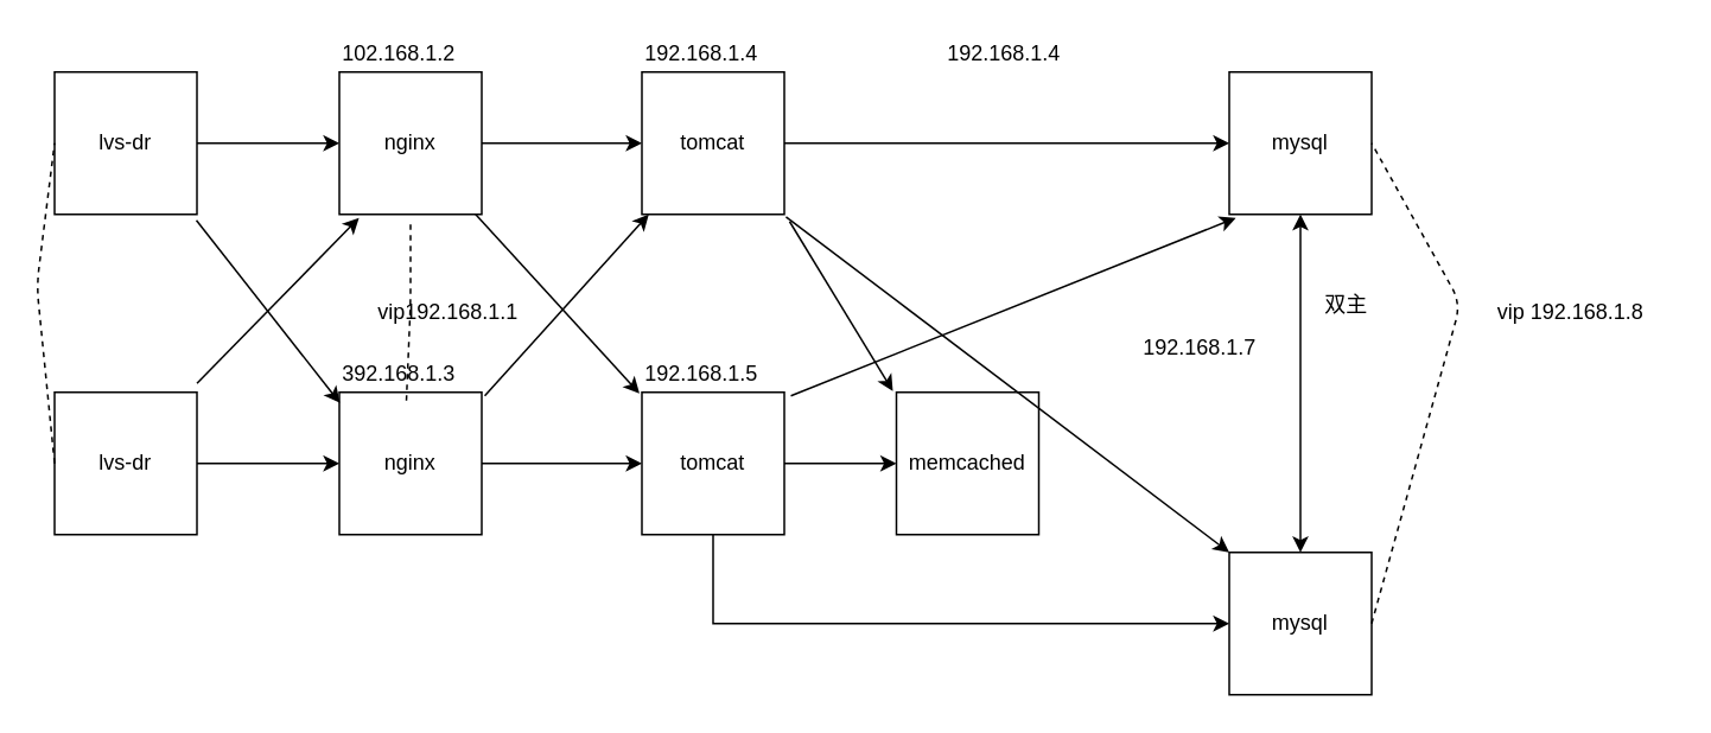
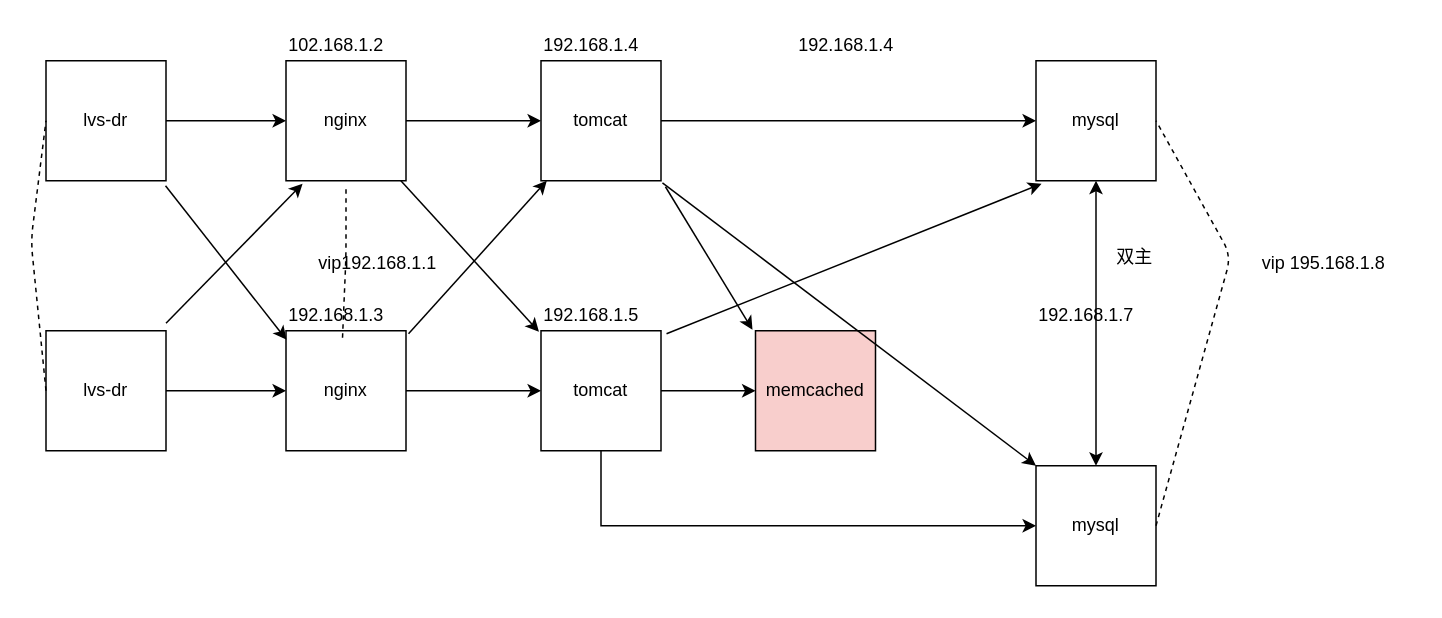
  <mxCell id="0" />
  <mxCell id="1" parent="0" />
  <mxCell id="2" style="edgeStyle=orthogonalEdgeStyle;rounded=0;orthogonalLoop=1;jettySize=auto;html=1;exitX=1;exitY=0.5;exitDx=0;exitDy=0;entryX=0.5;entryY=1;entryDx=0;entryDy=0;" parent="1" source="3" target="5" edge="1"><mxGeometry relative="1" as="geometry" /></mxCell>
  <mxCell id="3" value="nginx" style="whiteSpace=wrap;html=1;aspect=fixed;" parent="1" vertex="1"><mxGeometry x="190" y="40" width="80" height="80" as="geometry" /></mxCell>
  <mxCell id="4" style="edgeStyle=orthogonalEdgeStyle;rounded=0;orthogonalLoop=1;jettySize=auto;html=1;entryX=0;entryY=0.5;entryDx=0;entryDy=0;" edge="1" parent="1" source="5" target="7"><mxGeometry relative="1" as="geometry" /></mxCell>
  <mxCell id="5" value="tomcat" style="whiteSpace=wrap;html=1;aspect=fixed;direction=south;" parent="1" vertex="1"><mxGeometry x="360" y="40" width="80" height="80" as="geometry" /></mxCell>
- <mxCell id="6" value="memcached" style="whiteSpace=wrap;html=1;aspect=fixed;" parent="1" vertex="1"><mxGeometry x="503" y="220" width="80" height="80" as="geometry" /></mxCell>
+ <mxCell id="6" value="memcached" style="whiteSpace=wrap;html=1;aspect=fixed;fillColor=#f8cecc;" parent="1" vertex="1"><mxGeometry x="503" y="220" width="80" height="80" as="geometry" /></mxCell>
  <mxCell id="7" value="mysql" style="whiteSpace=wrap;html=1;aspect=fixed;" parent="1" vertex="1"><mxGeometry x="690" y="40" width="80" height="80" as="geometry" /></mxCell>
  <mxCell id="8" style="edgeStyle=orthogonalEdgeStyle;rounded=0;orthogonalLoop=1;jettySize=auto;html=1;exitX=1;exitY=0.5;exitDx=0;exitDy=0;" parent="1" source="9" target="12" edge="1"><mxGeometry relative="1" as="geometry" /></mxCell>
  <mxCell id="9" value="nginx" style="whiteSpace=wrap;html=1;aspect=fixed;" parent="1" vertex="1"><mxGeometry x="190" y="220" width="80" height="80" as="geometry" /></mxCell>
  <mxCell id="10" style="edgeStyle=orthogonalEdgeStyle;rounded=0;orthogonalLoop=1;jettySize=auto;html=1;entryX=0;entryY=0.5;entryDx=0;entryDy=0;" edge="1" parent="1" source="12" target="13"><mxGeometry relative="1" as="geometry"><Array as="points"><mxPoint x="400" y="350" /></Array></mxGeometry></mxCell>
  <mxCell id="11" style="edgeStyle=orthogonalEdgeStyle;rounded=0;orthogonalLoop=1;jettySize=auto;html=1;exitX=1;exitY=0.5;exitDx=0;exitDy=0;entryX=0;entryY=0.5;entryDx=0;entryDy=0;" edge="1" parent="1" source="12" target="6"><mxGeometry relative="1" as="geometry" /></mxCell>
  <mxCell id="12" value="tomcat" style="whiteSpace=wrap;html=1;aspect=fixed;" parent="1" vertex="1"><mxGeometry x="360" y="220" width="80" height="80" as="geometry" /></mxCell>
  <mxCell id="13" value="mysql" style="whiteSpace=wrap;html=1;aspect=fixed;" parent="1" vertex="1"><mxGeometry x="690" y="310" width="80" height="80" as="geometry" /></mxCell>
  <mxCell id="14" value="" style="endArrow=none;dashed=1;html=1;exitX=0.471;exitY=1.233;exitDx=0;exitDy=0;exitPerimeter=0;" parent="1" source="17" edge="1"><mxGeometry width="50" height="50" relative="1" as="geometry"><mxPoint x="190" y="380" as="sourcePoint" /><mxPoint x="230" y="125" as="targetPoint" /><Array as="points"><mxPoint x="230" y="170" /></Array></mxGeometry></mxCell>
  <mxCell id="15" value="vip192.168.1.1" style="text;html=1;resizable=0;points=[];autosize=1;align=left;verticalAlign=top;spacingTop=-4;" parent="1" vertex="1"><mxGeometry x="210" y="165" width="90" height="20" as="geometry" /></mxCell>
  <mxCell id="16" value="102.168.1.2&lt;br&gt;" style="text;html=1;resizable=0;points=[];autosize=1;align=left;verticalAlign=top;spacingTop=-4;" parent="1" vertex="1"><mxGeometry x="190" y="20" width="80" height="20" as="geometry" /></mxCell>
- <mxCell id="17" value="392.168.1.3" style="text;html=1;resizable=0;points=[];autosize=1;align=left;verticalAlign=top;spacingTop=-4;" parent="1" vertex="1"><mxGeometry x="190" y="200" width="80" height="20" as="geometry" /></mxCell>
+ <mxCell id="17" value="192.168.1.3" style="text;html=1;resizable=0;points=[];autosize=1;align=left;verticalAlign=top;spacingTop=-4;" parent="1" vertex="1"><mxGeometry x="190" y="200" width="80" height="20" as="geometry" /></mxCell>
  <mxCell id="18" value="192.168.1.4&lt;br&gt;" style="text;html=1;resizable=0;points=[];autosize=1;align=left;verticalAlign=top;spacingTop=-4;" parent="1" vertex="1"><mxGeometry x="360" y="20" width="80" height="20" as="geometry" /></mxCell>
  <mxCell id="19" value="&lt;span style=&quot;font-family: &amp;#34;helvetica&amp;#34; , &amp;#34;arial&amp;#34; , sans-serif ; font-size: 0px&quot;&gt;1&lt;/span&gt;" style="text;html=1;resizable=0;points=[];autosize=1;align=left;verticalAlign=top;spacingTop=-4;" parent="1" vertex="1"><mxGeometry x="386" y="200" width="20" height="20" as="geometry" /></mxCell>
  <mxCell id="20" value="192.168.1.5&lt;br&gt;" style="text;html=1;resizable=0;points=[];autosize=1;align=left;verticalAlign=top;spacingTop=-4;" parent="1" vertex="1"><mxGeometry x="360" y="200" width="80" height="20" as="geometry" /></mxCell>
  <mxCell id="21" value="" style="endArrow=classic;html=1;entryX=-0.017;entryY=1.033;entryDx=0;entryDy=0;entryPerimeter=0;" parent="1" source="3" target="20" edge="1"><mxGeometry width="50" height="50" relative="1" as="geometry"><mxPoint x="280" y="193" as="sourcePoint" /><mxPoint x="330" y="143" as="targetPoint" /><Array as="points" /></mxGeometry></mxCell>
  <mxCell id="22" value="" style="endArrow=classic;startArrow=classic;html=1;entryX=0.5;entryY=1;entryDx=0;entryDy=0;exitX=0.5;exitY=0;exitDx=0;exitDy=0;" parent="1" source="13" target="7" edge="1"><mxGeometry width="50" height="50" relative="1" as="geometry"><mxPoint x="705" y="195" as="sourcePoint" /><mxPoint x="755" y="145" as="targetPoint" /></mxGeometry></mxCell>
  <mxCell id="23" value="双主" style="text;html=1;resizable=0;points=[];autosize=1;align=left;verticalAlign=top;spacingTop=-4;" parent="1" vertex="1"><mxGeometry x="742" y="161" width="40" height="20" as="geometry" /></mxCell>
  <mxCell id="24" value="" style="endArrow=none;dashed=1;html=1;entryX=1;entryY=0.5;entryDx=0;entryDy=0;exitX=1;exitY=0.5;exitDx=0;exitDy=0;" parent="1" source="13" target="7" edge="1"><mxGeometry width="50" height="50" relative="1" as="geometry"><mxPoint x="810" y="186" as="sourcePoint" /><mxPoint x="860" y="136" as="targetPoint" /><Array as="points"><mxPoint x="820" y="170" /></Array></mxGeometry></mxCell>
  <mxCell id="25" style="edgeStyle=orthogonalEdgeStyle;rounded=0;orthogonalLoop=1;jettySize=auto;html=1;exitX=1;exitY=0.5;exitDx=0;exitDy=0;entryX=0;entryY=0.5;entryDx=0;entryDy=0;" edge="1" parent="1" source="26" target="3"><mxGeometry relative="1" as="geometry" /></mxCell>
  <mxCell id="26" value="lvs-dr" style="whiteSpace=wrap;html=1;aspect=fixed;" parent="1" vertex="1"><mxGeometry x="30" y="40" width="80" height="80" as="geometry" /></mxCell>
  <mxCell id="27" value="" style="endArrow=classic;html=1;exitX=1.021;exitY=1.1;exitDx=0;exitDy=0;exitPerimeter=0;" parent="1" source="17" target="5" edge="1"><mxGeometry width="50" height="50" relative="1" as="geometry"><mxPoint x="300" y="186" as="sourcePoint" /><mxPoint x="340" y="136" as="targetPoint" /></mxGeometry></mxCell>
  <mxCell id="28" value="192.168.1.4&lt;br&gt;" style="text;html=1;resizable=0;points=[];autosize=1;align=left;verticalAlign=top;spacingTop=-4;" parent="1" vertex="1"><mxGeometry x="530" y="20" width="80" height="20" as="geometry" /></mxCell>
- <mxCell id="29" value="192.168.1.7" style="text;html=1;resizable=0;points=[];autosize=1;align=left;verticalAlign=top;spacingTop=-4;" parent="1" vertex="1"><mxGeometry x="640" y="185" width="80" height="20" as="geometry" /></mxCell>
- <mxCell id="30" value="vip 192.168.1.8&lt;br&gt;" style="text;html=1;resizable=0;points=[];autosize=1;align=left;verticalAlign=top;spacingTop=-4;" parent="1" vertex="1"><mxGeometry x="839" y="165" width="100" height="20" as="geometry" /></mxCell>
+ <mxCell id="29" value="192.168.1.7" style="text;html=1;resizable=0;points=[];autosize=1;align=left;verticalAlign=top;spacingTop=-4;" parent="1" vertex="1"><mxGeometry x="690" y="200" width="80" height="20" as="geometry" /></mxCell>
+ <mxCell id="30" value="vip 195.168.1.8&lt;br&gt;" style="text;html=1;resizable=0;points=[];autosize=1;align=left;verticalAlign=top;spacingTop=-4;" parent="1" vertex="1"><mxGeometry x="839" y="165" width="100" height="20" as="geometry" /></mxCell>
  <mxCell id="31" style="edgeStyle=orthogonalEdgeStyle;rounded=0;orthogonalLoop=1;jettySize=auto;html=1;exitX=1;exitY=0.5;exitDx=0;exitDy=0;entryX=0;entryY=0.5;entryDx=0;entryDy=0;" edge="1" parent="1" source="32" target="9"><mxGeometry relative="1" as="geometry" /></mxCell>
  <mxCell id="32" value="lvs-dr" style="whiteSpace=wrap;html=1;aspect=fixed;" parent="1" vertex="1"><mxGeometry x="30" y="220" width="80" height="80" as="geometry" /></mxCell>
  <mxCell id="33" value="" style="endArrow=none;dashed=1;html=1;entryX=0;entryY=0.5;entryDx=0;entryDy=0;exitX=0;exitY=0.5;exitDx=0;exitDy=0;" edge="1" parent="1" source="32" target="26"><mxGeometry width="50" height="50" relative="1" as="geometry"><mxPoint x="50" y="370" as="sourcePoint" /><mxPoint x="100" y="320" as="targetPoint" /><Array as="points"><mxPoint x="20" y="160" /></Array></mxGeometry></mxCell>
  <mxCell id="34" value="" style="endArrow=classic;html=1;entryX=0.138;entryY=1.025;entryDx=0;entryDy=0;entryPerimeter=0;" edge="1" parent="1" target="3"><mxGeometry width="50" height="50" relative="1" as="geometry"><mxPoint x="110" y="215" as="sourcePoint" /><mxPoint x="160" y="165" as="targetPoint" /></mxGeometry></mxCell>
  <mxCell id="35" value="" style="endArrow=classic;html=1;entryX=0.004;entryY=1.3;entryDx=0;entryDy=0;entryPerimeter=0;exitX=0.996;exitY=1.042;exitDx=0;exitDy=0;exitPerimeter=0;" edge="1" parent="1" source="26" target="17"><mxGeometry width="50" height="50" relative="1" as="geometry"><mxPoint x="120" y="180" as="sourcePoint" /><mxPoint x="160" y="135" as="targetPoint" /><Array as="points" /></mxGeometry></mxCell>
  <mxCell id="36" value="" style="endArrow=classic;html=1;entryX=0.046;entryY=1.025;entryDx=0;entryDy=0;entryPerimeter=0;exitX=1.046;exitY=1.1;exitDx=0;exitDy=0;exitPerimeter=0;" edge="1" parent="1" source="20" target="7"><mxGeometry width="50" height="50" relative="1" as="geometry"><mxPoint x="520" y="186" as="sourcePoint" /><mxPoint x="570" y="136" as="targetPoint" /><Array as="points" /></mxGeometry></mxCell>
  <mxCell id="37" value="" style="endArrow=classic;html=1;entryX=0;entryY=0;entryDx=0;entryDy=0;entryPerimeter=0;exitX=1.017;exitY=-0.012;exitDx=0;exitDy=0;exitPerimeter=0;" edge="1" parent="1" source="5" target="13"><mxGeometry width="50" height="50" relative="1" as="geometry"><mxPoint x="453.68" y="232" as="sourcePoint" /><mxPoint x="703.68" y="132" as="targetPoint" /><Array as="points" /></mxGeometry></mxCell>
  <mxCell id="38" value="" style="endArrow=classic;html=1;entryX=-0.025;entryY=-0.008;entryDx=0;entryDy=0;entryPerimeter=0;exitX=1.05;exitY=-0.037;exitDx=0;exitDy=0;exitPerimeter=0;" edge="1" parent="1" source="5" target="6"><mxGeometry width="50" height="50" relative="1" as="geometry"><mxPoint x="418.46" y="139.86" as="sourcePoint" /><mxPoint x="667.5" y="328.5" as="targetPoint" /><Array as="points" /></mxGeometry></mxCell>
